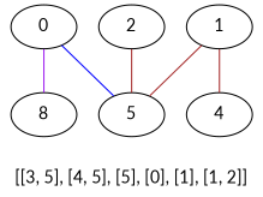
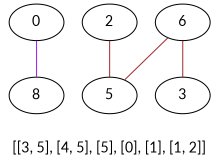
  digraph {
    fontname=Lato
    label="[[3, 5], [4, 5], [5], [0], [1], [1, 2]]"
    node [fontname=Lato]
    edge [color=brown dir=none fontname=Lato]
    n1 [label=8]
    0
    5
-   1
-   4
+   1 [label=6]
+   4 [label=3]
    2
    0 -> n1 [color=purple]
-   0 -> 5 [color=blue]
    1 -> 5
    1 -> 4
    2 -> 5
  }
